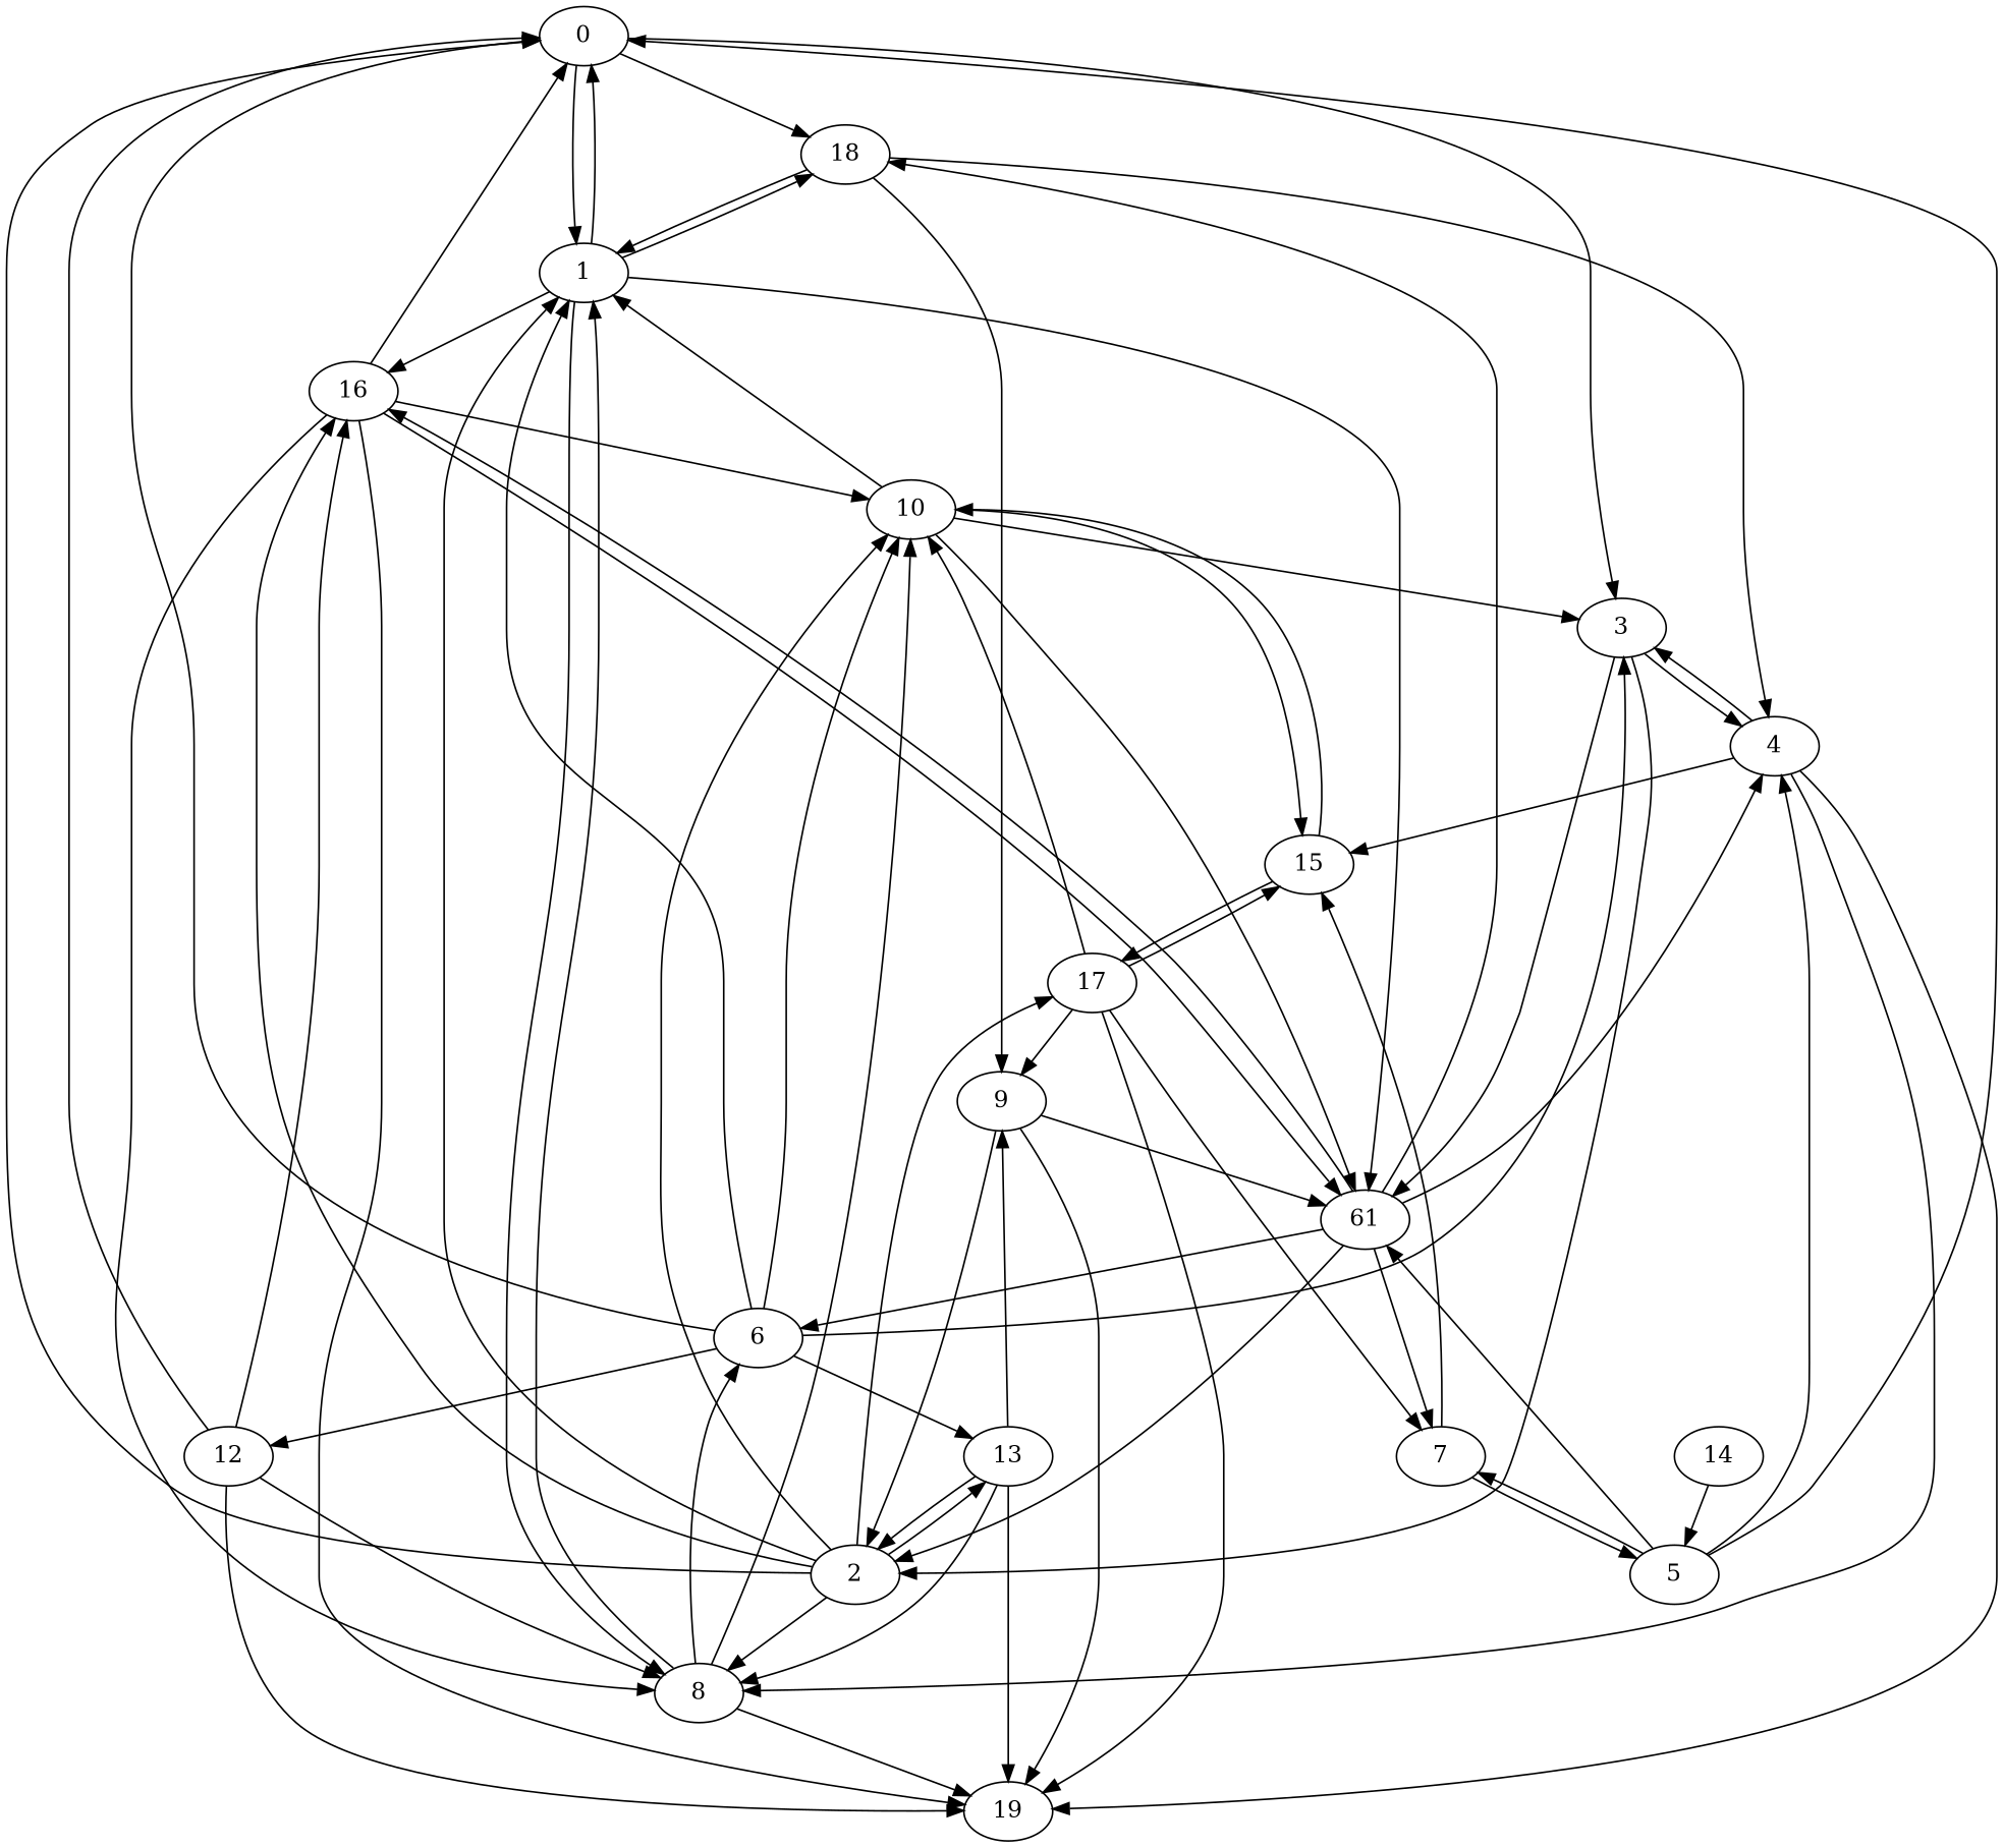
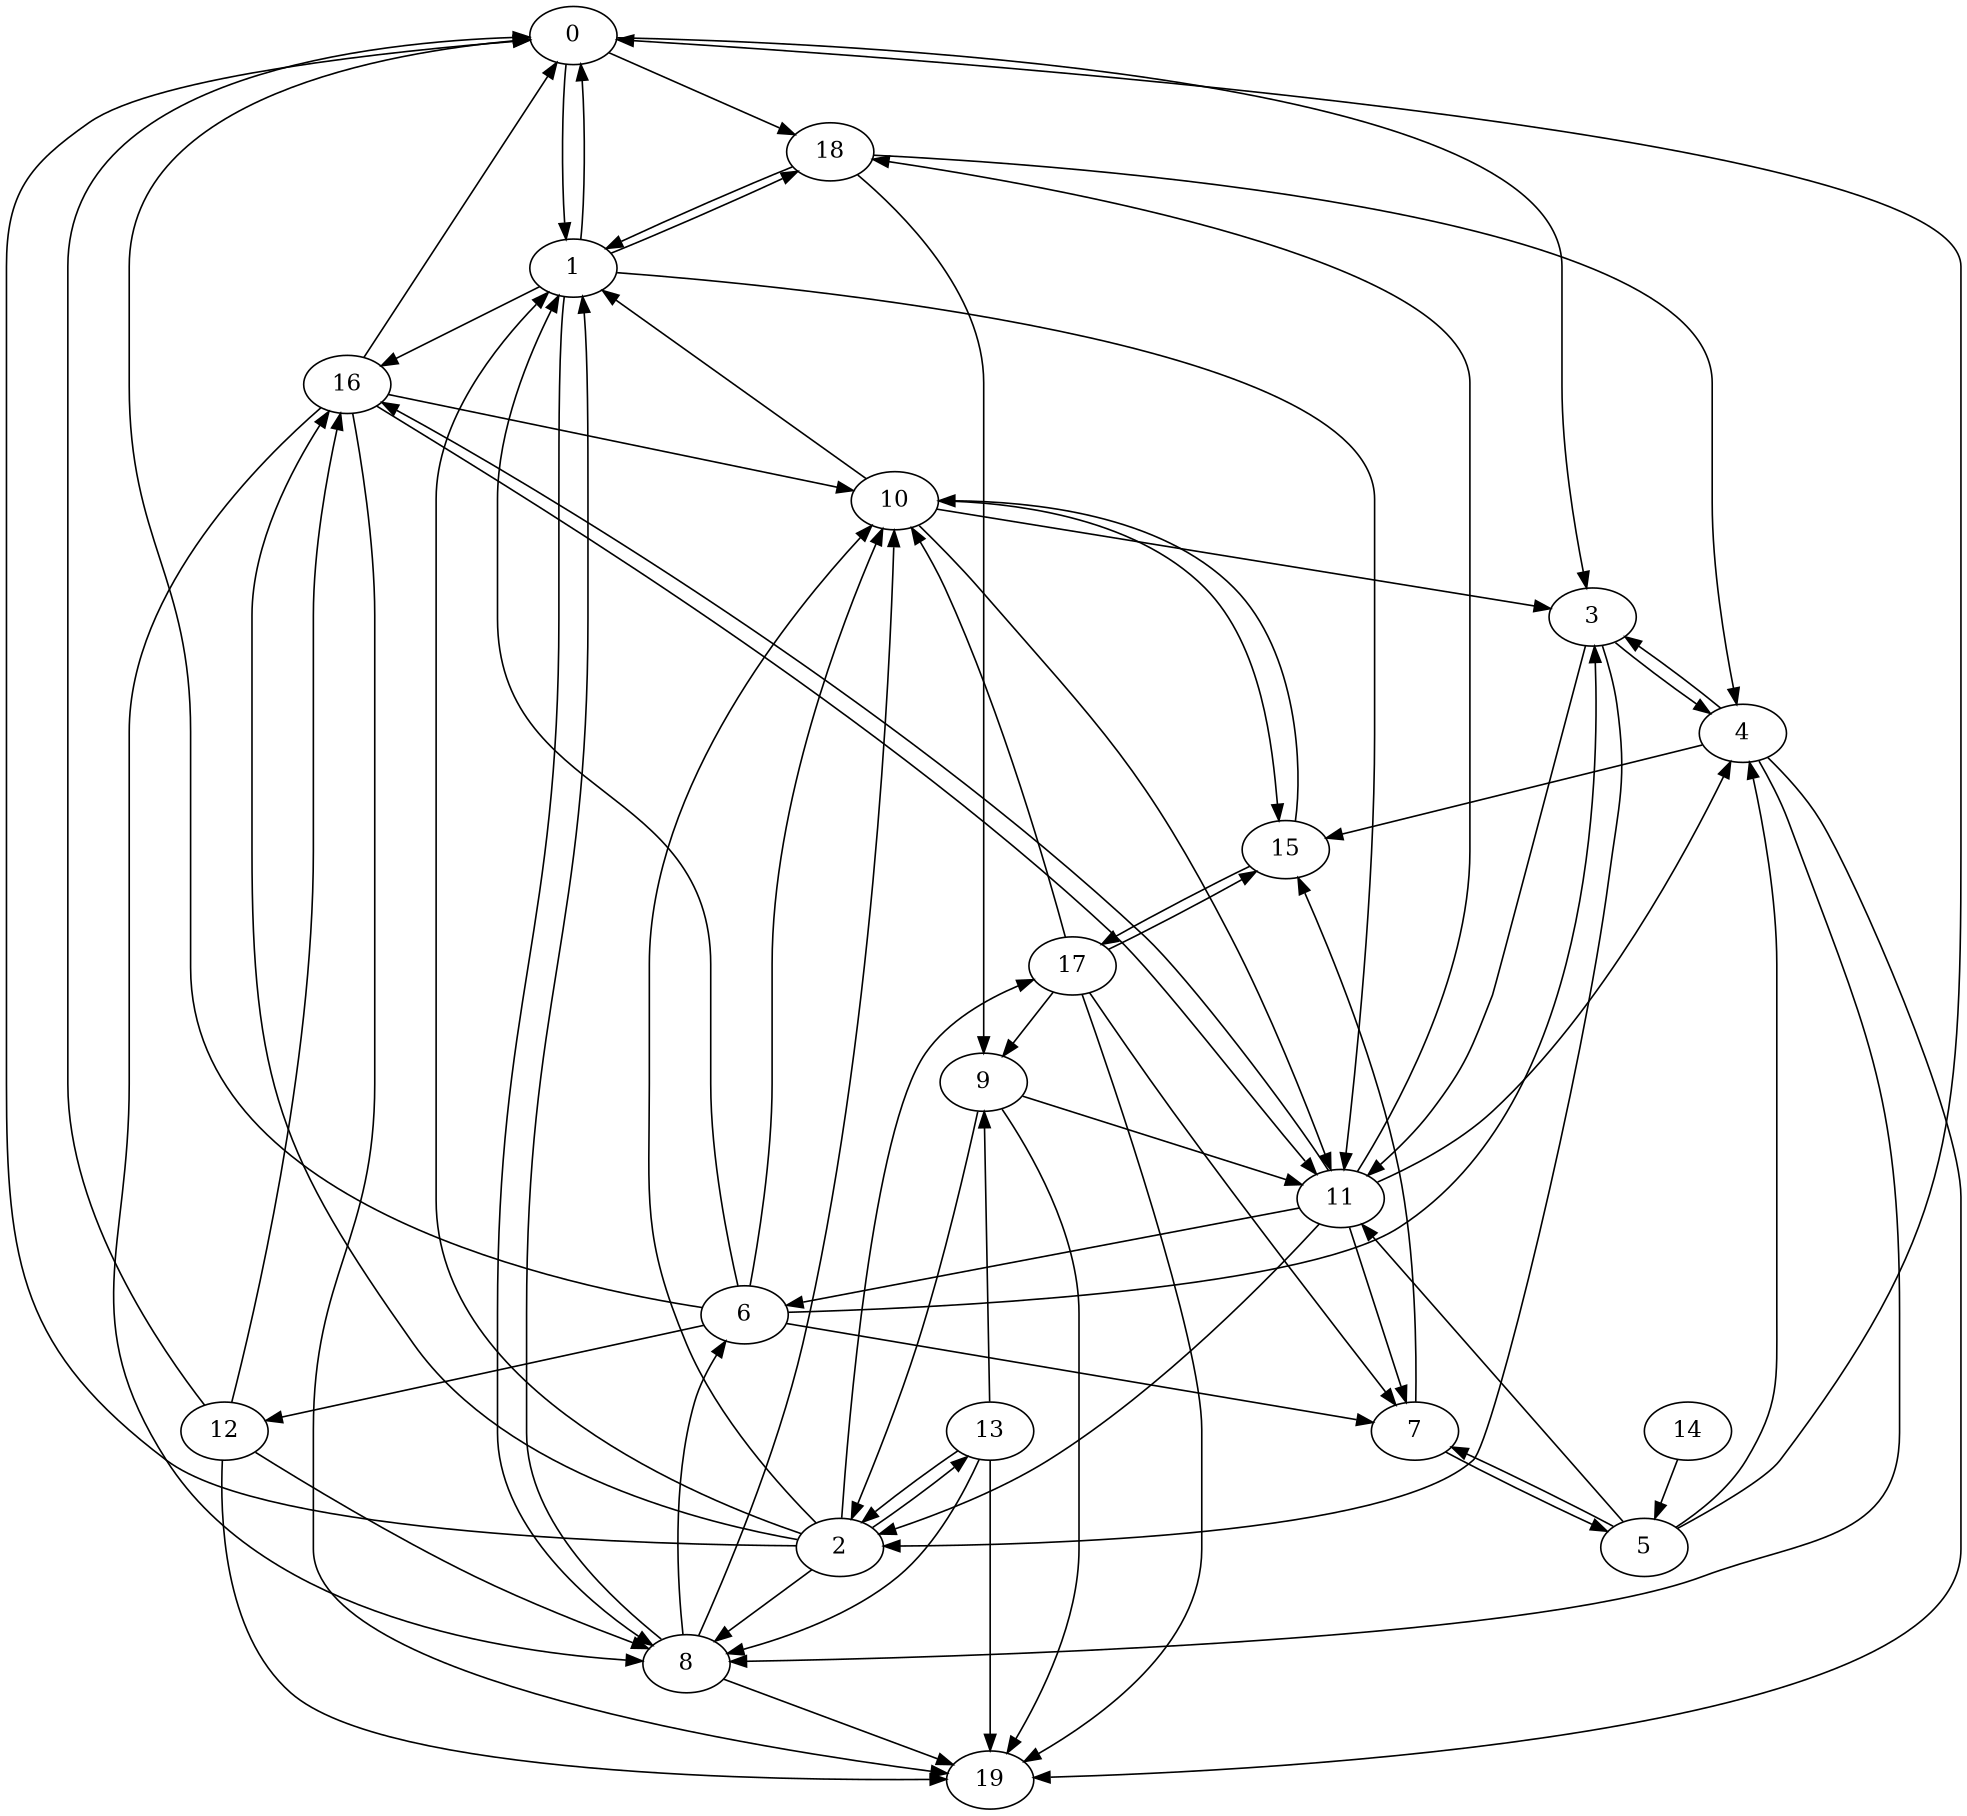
  digraph {
    0
    18
    3
    1
    4
    9
-   11 [label=61]
+   11
    2
    8
    16
    19
    15
    5
    7
    6
    10
    13
    17
    12
    14
    0 -> 18
    0 -> 3
    0 -> 1
    18 -> 1
    18 -> 4
    18 -> 9
    3 -> 4
    3 -> 11
    3 -> 2
    1 -> 0
    1 -> 18
    1 -> 11
    1 -> 8
    1 -> 16
    4 -> 3
    4 -> 8
    4 -> 19
    4 -> 15
    9 -> 11
    9 -> 2
    9 -> 19
    11 -> 18
    11 -> 4
    11 -> 2
    11 -> 16
    11 -> 7
    11 -> 6
    2 -> 0
    2 -> 1
    2 -> 8
    2 -> 16
    2 -> 10
    2 -> 13
    2 -> 17
    8 -> 1
    8 -> 19
    8 -> 6
    8 -> 10
    16 -> 0
    16 -> 11
    16 -> 8
    16 -> 19
    16 -> 10
    15 -> 10
    15 -> 17
    5 -> 0
    5 -> 4
    5 -> 11
    5 -> 7
    7 -> 15
    7 -> 5
    6 -> 0
    6 -> 3
    6 -> 1
    6 -> 10
-   6 -> 13
+   6 -> 7
    6 -> 12
    10 -> 3
    10 -> 1
    10 -> 11
    10 -> 15
    13 -> 9
    13 -> 2
    13 -> 8
    13 -> 19
    17 -> 9
    17 -> 19
    17 -> 15
    17 -> 7
    17 -> 10
    12 -> 0
    12 -> 8
    12 -> 16
    12 -> 19
    14 -> 5
  }
